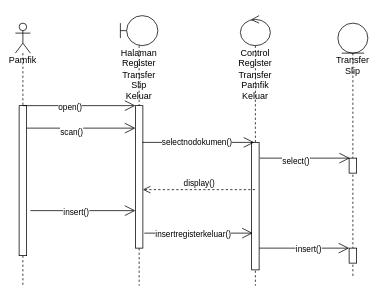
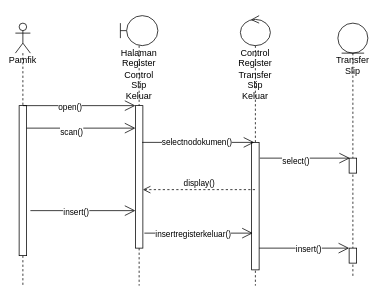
  <mxCell id="0" />
  <mxCell id="1" parent="0" />
  <mxCell id="2" value="Pamfik" style="shape=umlLifeline;participant=umlActor;perimeter=lifelinePerimeter;whiteSpace=wrap;html=1;container=1;collapsible=0;recursiveResize=0;verticalAlign=top;spacingTop=36;outlineConnect=0;" parent="1" vertex="1"><mxGeometry x="20" y="30" width="20" height="350" as="geometry" /></mxCell>
  <mxCell id="3" value="" style="html=1;points=[];perimeter=orthogonalPerimeter;" parent="2" vertex="1"><mxGeometry x="5" y="110" width="10" height="200" as="geometry" /></mxCell>
- <mxCell id="4" value="Halaman Register Transfer Slip Keluar" style="shape=umlLifeline;participant=umlBoundary;perimeter=lifelinePerimeter;whiteSpace=wrap;html=1;container=1;collapsible=0;recursiveResize=0;verticalAlign=top;spacingTop=36;outlineConnect=0;" parent="1" vertex="1"><mxGeometry x="160" y="20" width="50" height="360" as="geometry" /></mxCell>
+ <mxCell id="4" value="Halaman Register Control Slip Keluar" style="shape=umlLifeline;participant=umlBoundary;perimeter=lifelinePerimeter;whiteSpace=wrap;html=1;container=1;collapsible=0;recursiveResize=0;verticalAlign=top;spacingTop=36;outlineConnect=0;" parent="1" vertex="1"><mxGeometry x="160" y="20" width="50" height="360" as="geometry" /></mxCell>
  <mxCell id="5" value="" style="html=1;points=[];perimeter=orthogonalPerimeter;" parent="4" vertex="1"><mxGeometry x="20" y="120" width="10" height="190" as="geometry" /></mxCell>
  <mxCell id="6" value="" style="endArrow=open;endFill=1;endSize=12;html=1;rounded=0;fontSize=11;" edge="1" parent="4"><mxGeometry width="160" relative="1" as="geometry"><mxPoint x="-125" y="150" as="sourcePoint" /><mxPoint x="20" y="150" as="targetPoint" /></mxGeometry></mxCell>
  <mxCell id="7" value="scan()" style="edgeLabel;html=1;align=center;verticalAlign=middle;resizable=0;points=[];fontSize=11;" vertex="1" connectable="0" parent="6"><mxGeometry x="-0.186" y="-4" relative="1" as="geometry"><mxPoint as="offset" /></mxGeometry></mxCell>
- <mxCell id="8" value="Control Register Transfer Pamfik Keluar" style="shape=umlLifeline;participant=umlControl;perimeter=lifelinePerimeter;whiteSpace=wrap;html=1;container=1;collapsible=0;recursiveResize=0;verticalAlign=top;spacingTop=36;outlineConnect=0;" parent="1" vertex="1"><mxGeometry x="320" y="20" width="40" height="360" as="geometry" /></mxCell>
+ <mxCell id="8" value="Control Register Transfer Slip Keluar" style="shape=umlLifeline;participant=umlControl;perimeter=lifelinePerimeter;whiteSpace=wrap;html=1;container=1;collapsible=0;recursiveResize=0;verticalAlign=top;spacingTop=36;outlineConnect=0;" parent="1" vertex="1"><mxGeometry x="320" y="20" width="40" height="360" as="geometry" /></mxCell>
  <mxCell id="9" value="" style="html=1;points=[];perimeter=orthogonalPerimeter;" parent="8" vertex="1"><mxGeometry x="15" y="169" width="10" height="170" as="geometry" /></mxCell>
  <mxCell id="10" value="Transfer Slip" style="shape=umlLifeline;participant=umlEntity;perimeter=lifelinePerimeter;whiteSpace=wrap;html=1;container=1;collapsible=0;recursiveResize=0;verticalAlign=top;spacingTop=36;outlineConnect=0;" parent="1" vertex="1"><mxGeometry x="450" y="30" width="40" height="340" as="geometry" /></mxCell>
  <mxCell id="11" value="" style="html=1;points=[];perimeter=orthogonalPerimeter;" parent="10" vertex="1"><mxGeometry x="15" y="300" width="10" height="20" as="geometry" /></mxCell>
  <mxCell id="12" value="" style="html=1;points=[];perimeter=orthogonalPerimeter;" vertex="1" parent="10"><mxGeometry x="15" y="180" width="10" height="20" as="geometry" /></mxCell>
  <mxCell id="13" value="" style="endArrow=open;endFill=1;endSize=12;html=1;rounded=0;" parent="1" edge="1"><mxGeometry width="160" relative="1" as="geometry"><mxPoint x="30" y="140" as="sourcePoint" /><mxPoint x="180" y="140" as="targetPoint" /></mxGeometry></mxCell>
  <mxCell id="14" value="open()" style="edgeLabel;html=1;align=center;verticalAlign=middle;resizable=0;points=[];" parent="13" vertex="1" connectable="0"><mxGeometry x="-0.173" y="-1" relative="1" as="geometry"><mxPoint as="offset" /></mxGeometry></mxCell>
  <mxCell id="15" value="" style="endArrow=open;endFill=1;endSize=12;html=1;rounded=0;" parent="1" edge="1"><mxGeometry width="160" relative="1" as="geometry"><mxPoint x="192" y="310" as="sourcePoint" /><mxPoint x="336.5" y="310" as="targetPoint" /><Array as="points"><mxPoint x="247" y="310" /></Array></mxGeometry></mxCell>
  <mxCell id="16" value="insertregisterkeluar()" style="edgeLabel;html=1;align=center;verticalAlign=middle;resizable=0;points=[];" parent="15" vertex="1" connectable="0"><mxGeometry x="-0.3" y="1" relative="1" as="geometry"><mxPoint x="13" y="1" as="offset" /></mxGeometry></mxCell>
  <mxCell id="17" value="" style="endArrow=open;endFill=1;endSize=12;html=1;rounded=0;" parent="1" edge="1"><mxGeometry width="160" relative="1" as="geometry"><mxPoint x="40" y="280" as="sourcePoint" /><mxPoint x="180" y="280" as="targetPoint" /><Array as="points" /></mxGeometry></mxCell>
  <mxCell id="18" value="insert()" style="edgeLabel;html=1;align=center;verticalAlign=middle;resizable=0;points=[];" parent="17" vertex="1" connectable="0"><mxGeometry x="-0.343" y="-1" relative="1" as="geometry"><mxPoint x="14" as="offset" /></mxGeometry></mxCell>
  <mxCell id="19" value="" style="endArrow=open;endFill=1;endSize=12;html=1;rounded=0;" edge="1" parent="1"><mxGeometry width="160" relative="1" as="geometry"><mxPoint x="345" y="330" as="sourcePoint" /><mxPoint x="465" y="330" as="targetPoint" /><Array as="points" /></mxGeometry></mxCell>
  <mxCell id="20" value="insert()" style="edgeLabel;html=1;align=center;verticalAlign=middle;resizable=0;points=[];" vertex="1" connectable="0" parent="19"><mxGeometry x="-0.343" y="-1" relative="1" as="geometry"><mxPoint x="26" y="-1" as="offset" /></mxGeometry></mxCell>
  <mxCell id="21" value="" style="endArrow=open;endFill=1;endSize=12;html=1;rounded=0;fontSize=11;" edge="1" parent="1"><mxGeometry width="160" relative="1" as="geometry"><mxPoint x="189" y="189" as="sourcePoint" /><mxPoint x="338.5" y="189" as="targetPoint" /><Array as="points"><mxPoint x="270" y="189" /></Array></mxGeometry></mxCell>
  <mxCell id="22" value="selectnodokumen()" style="edgeLabel;html=1;align=center;verticalAlign=middle;resizable=0;points=[];fontSize=11;" vertex="1" connectable="0" parent="21"><mxGeometry x="-0.2" relative="1" as="geometry"><mxPoint x="12" y="-1" as="offset" /></mxGeometry></mxCell>
  <mxCell id="23" value="" style="endArrow=open;endFill=1;endSize=12;html=1;rounded=0;fontSize=11;" edge="1" parent="1"><mxGeometry width="160" relative="1" as="geometry"><mxPoint x="346" y="210" as="sourcePoint" /><mxPoint x="466" y="210" as="targetPoint" /></mxGeometry></mxCell>
  <mxCell id="24" value="select()" style="edgeLabel;html=1;align=center;verticalAlign=middle;resizable=0;points=[];fontSize=11;" vertex="1" connectable="0" parent="23"><mxGeometry x="-0.217" y="-3" relative="1" as="geometry"><mxPoint as="offset" /></mxGeometry></mxCell>
  <mxCell id="25" value="display()" style="html=1;verticalAlign=bottom;endArrow=open;dashed=1;endSize=8;rounded=0;fontSize=11;" edge="1" parent="1"><mxGeometry relative="1" as="geometry"><mxPoint x="339.5" y="252" as="sourcePoint" /><mxPoint x="190" y="252" as="targetPoint" /></mxGeometry></mxCell>
